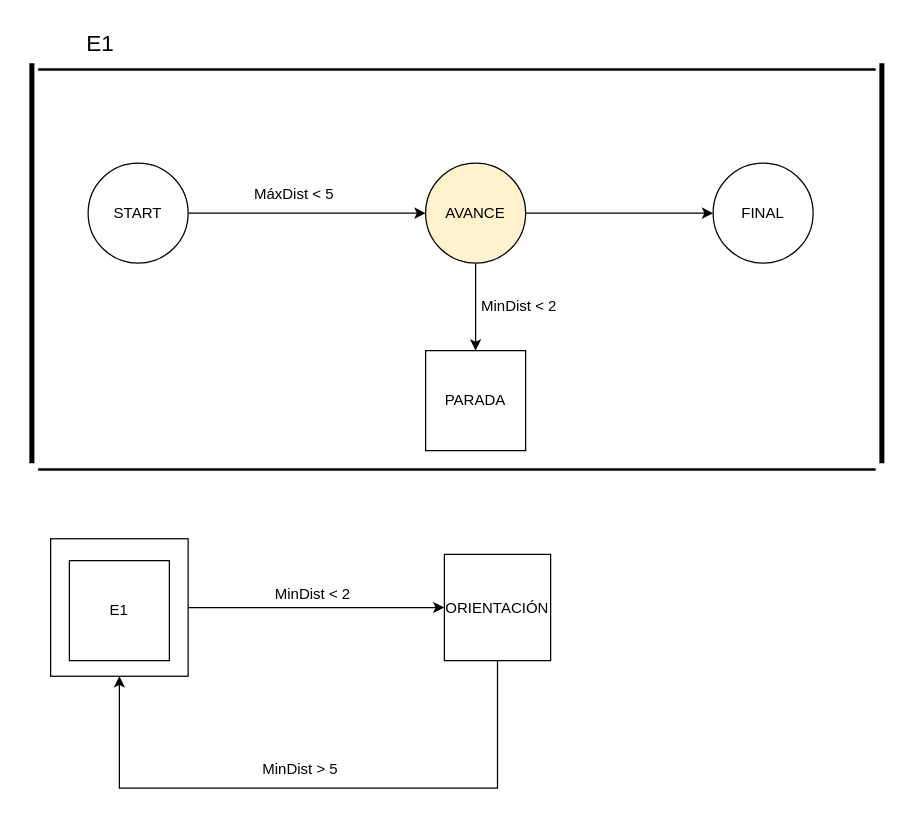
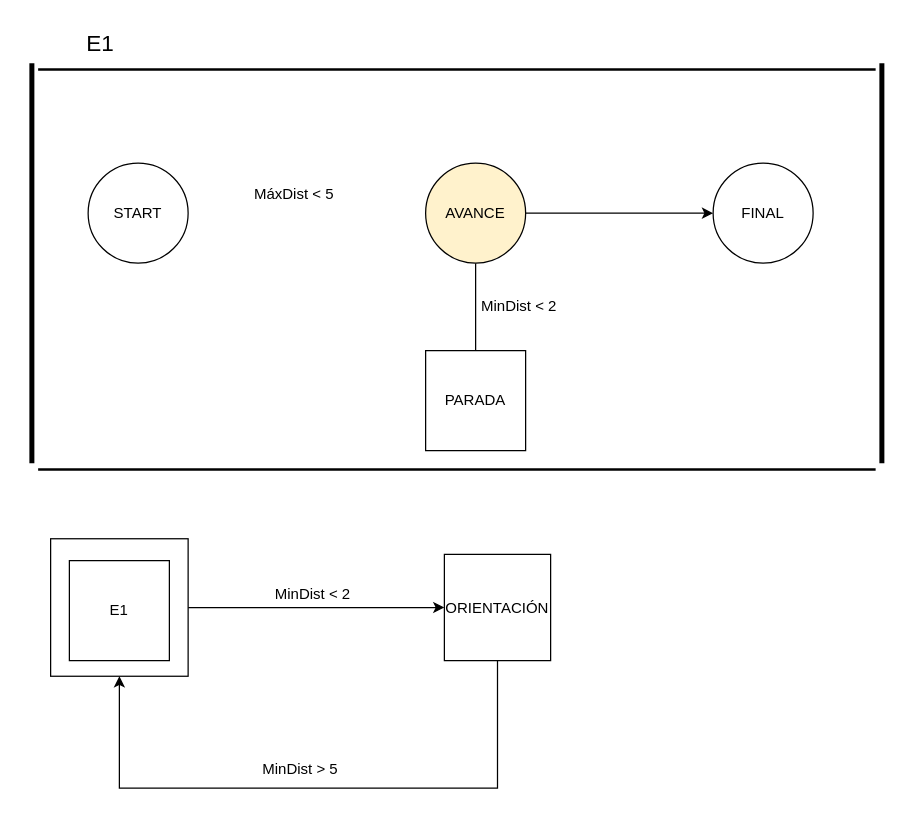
  <mxCell id="0" />
  <mxCell id="1" parent="0" />
- <mxCell id="2" style="edgeStyle=orthogonalEdgeStyle;rounded=0;orthogonalLoop=1;jettySize=auto;html=1;entryX=0;entryY=0.5;entryDx=0;entryDy=0;" edge="1" parent="1" source="3" target="6"><mxGeometry relative="1" as="geometry" /></mxCell>
  <mxCell id="3" value="START" style="ellipse;whiteSpace=wrap;html=1;aspect=fixed;" vertex="1" parent="1"><mxGeometry x="70" y="130" width="80" height="80" as="geometry" /></mxCell>
  <mxCell id="4" style="edgeStyle=orthogonalEdgeStyle;rounded=0;orthogonalLoop=1;jettySize=auto;html=1;exitX=1;exitY=0.5;exitDx=0;exitDy=0;" edge="1" parent="1" source="6" target="8"><mxGeometry relative="1" as="geometry" /></mxCell>
- <mxCell id="5" style="edgeStyle=orthogonalEdgeStyle;rounded=0;orthogonalLoop=1;jettySize=auto;html=1;entryX=0.5;entryY=0;entryDx=0;entryDy=0;" edge="1" parent="1" source="6" target="7"><mxGeometry relative="1" as="geometry" /></mxCell>
+ <mxCell id="5" style="edgeStyle=orthogonalEdgeStyle;rounded=0;orthogonalLoop=1;jettySize=auto;html=1;entryX=0.5;entryY=0;entryDx=0;entryDy=0;endArrow=none;" edge="1" parent="1" source="6" target="7"><mxGeometry relative="1" as="geometry" /></mxCell>
  <mxCell id="6" value="AVANCE" style="ellipse;whiteSpace=wrap;html=1;aspect=fixed;fillColor=#fff2cc;" vertex="1" parent="1"><mxGeometry x="340" y="130" width="80" height="80" as="geometry" /></mxCell>
  <mxCell id="7" value="PARADA" style="whiteSpace=wrap;html=1;aspect=fixed;rounded=0;" vertex="1" parent="1"><mxGeometry x="340" y="280" width="80" height="80" as="geometry" /></mxCell>
  <mxCell id="8" value="FINAL" style="ellipse;whiteSpace=wrap;html=1;aspect=fixed;" vertex="1" parent="1"><mxGeometry x="570" y="130" width="80" height="80" as="geometry" /></mxCell>
  <mxCell id="9" value="MáxDist &amp;lt; 5" style="text;html=1;align=center;verticalAlign=middle;whiteSpace=wrap;rounded=0;" vertex="1" parent="1"><mxGeometry x="190" y="140" width="90" height="30" as="geometry" /></mxCell>
  <mxCell id="10" value="MinDist &amp;lt; 2" style="text;html=1;align=center;verticalAlign=middle;whiteSpace=wrap;rounded=0;" vertex="1" parent="1"><mxGeometry x="370" y="230" width="90" height="30" as="geometry" /></mxCell>
  <mxCell id="11" value="" style="line;strokeWidth=2;html=1;" vertex="1" parent="1"><mxGeometry x="30" y="50" width="670" height="10" as="geometry" /></mxCell>
  <mxCell id="12" value="" style="line;strokeWidth=2;html=1;" vertex="1" parent="1"><mxGeometry x="30" y="370" width="670" height="10" as="geometry" /></mxCell>
  <mxCell id="13" value="" style="line;strokeWidth=4;direction=south;html=1;perimeter=backbonePerimeter;points=[];outlineConnect=0;" vertex="1" parent="1"><mxGeometry x="20" y="50" width="10" height="320" as="geometry" /></mxCell>
  <mxCell id="14" value="" style="line;strokeWidth=4;direction=south;html=1;perimeter=backbonePerimeter;points=[];outlineConnect=0;" vertex="1" parent="1"><mxGeometry x="700" y="50" width="10" height="320" as="geometry" /></mxCell>
  <mxCell id="15" style="edgeStyle=orthogonalEdgeStyle;rounded=0;orthogonalLoop=1;jettySize=auto;html=1;entryX=0;entryY=0.5;entryDx=0;entryDy=0;" edge="1" parent="1" source="16" target="18"><mxGeometry relative="1" as="geometry" /></mxCell>
  <mxCell id="16" value="" style="whiteSpace=wrap;html=1;aspect=fixed;" vertex="1" parent="1"><mxGeometry x="40" y="430.5" width="110" height="110" as="geometry" /></mxCell>
  <mxCell id="17" style="edgeStyle=orthogonalEdgeStyle;rounded=0;orthogonalLoop=1;jettySize=auto;html=1;entryX=0.5;entryY=1;entryDx=0;entryDy=0;" edge="1" parent="1" source="18" target="16"><mxGeometry relative="1" as="geometry"><Array as="points"><mxPoint x="398" y="630" /><mxPoint x="95" y="630" /></Array></mxGeometry></mxCell>
  <mxCell id="18" value="ORIENTACIÓN" style="whiteSpace=wrap;html=1;aspect=fixed;" vertex="1" parent="1"><mxGeometry x="355" y="443" width="85" height="85" as="geometry" /></mxCell>
  <mxCell id="19" value="E1" style="whiteSpace=wrap;html=1;aspect=fixed;" vertex="1" parent="1"><mxGeometry x="55" y="448" width="80" height="80" as="geometry" /></mxCell>
  <mxCell id="20" value="MinDist &amp;lt; 2" style="text;html=1;align=center;verticalAlign=middle;whiteSpace=wrap;rounded=0;" vertex="1" parent="1"><mxGeometry x="210" y="460" width="80" height="30" as="geometry" /></mxCell>
  <mxCell id="21" value="MinDist &amp;gt; 5" style="text;html=1;align=center;verticalAlign=middle;whiteSpace=wrap;rounded=0;" vertex="1" parent="1"><mxGeometry x="200" y="600" width="80" height="30" as="geometry" /></mxCell>
  <mxCell id="22" value="&lt;font style=&quot;font-size: 18px;&quot;&gt;E1&lt;/font&gt;" style="text;html=1;align=center;verticalAlign=middle;whiteSpace=wrap;rounded=0;" vertex="1" parent="1"><mxGeometry x="50" y="20" width="60" height="30" as="geometry" /></mxCell>
